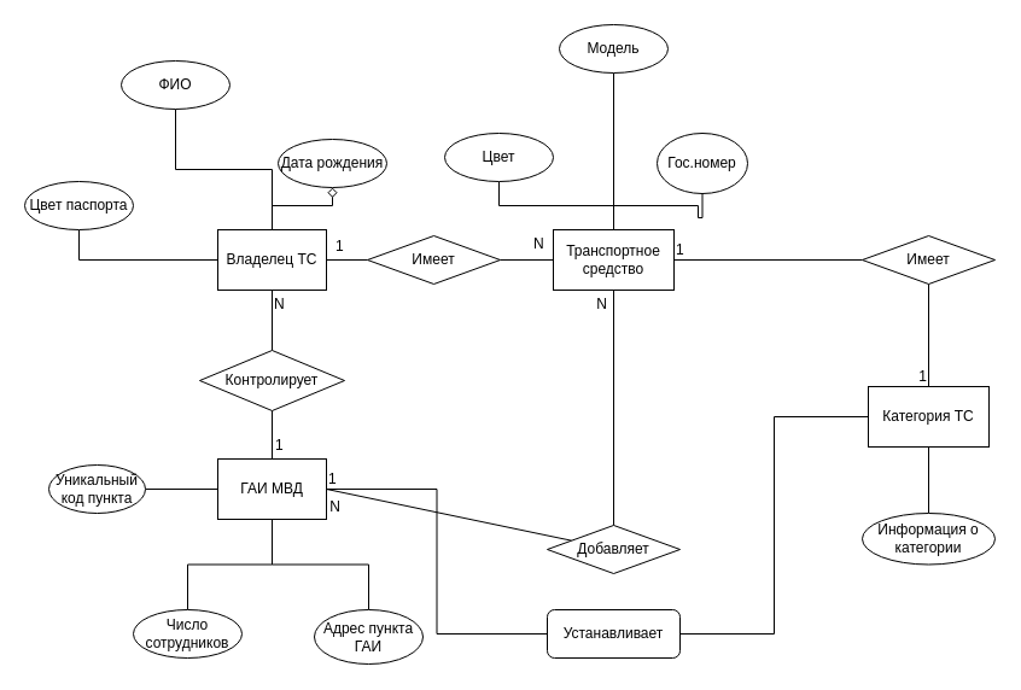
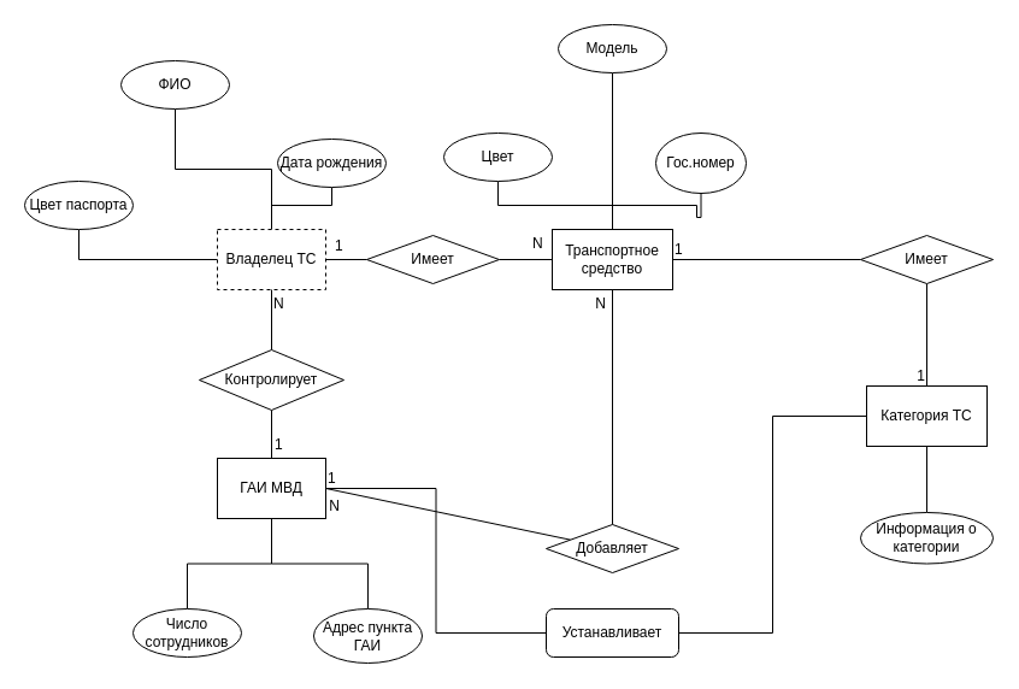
  <mxCell id="0" />
  <mxCell id="1" parent="0" />
  <mxCell id="2" style="edgeStyle=orthogonalEdgeStyle;rounded=0;orthogonalLoop=1;jettySize=auto;html=1;entryX=0.5;entryY=1;entryDx=0;entryDy=0;endArrow=none;endFill=0;" parent="1" source="6" target="17" edge="1"><mxGeometry relative="1" as="geometry" /></mxCell>
- <mxCell id="3" style="edgeStyle=orthogonalEdgeStyle;rounded=0;orthogonalLoop=1;jettySize=auto;html=1;entryX=0.5;entryY=1;entryDx=0;entryDy=0;endArrow=diamond;endFill=0;" parent="1" source="6" target="18" edge="1"><mxGeometry relative="1" as="geometry" /></mxCell>
+ <mxCell id="3" style="edgeStyle=orthogonalEdgeStyle;rounded=0;orthogonalLoop=1;jettySize=auto;html=1;entryX=0.5;entryY=1;entryDx=0;entryDy=0;endArrow=none;endFill=0;" parent="1" source="6" target="18" edge="1"><mxGeometry relative="1" as="geometry" /></mxCell>
  <mxCell id="4" style="edgeStyle=orthogonalEdgeStyle;rounded=0;orthogonalLoop=1;jettySize=auto;html=1;entryX=0.5;entryY=1;entryDx=0;entryDy=0;endArrow=none;endFill=0;" parent="1" source="6" target="19" edge="1"><mxGeometry relative="1" as="geometry" /></mxCell>
  <mxCell id="5" value="" style="edgeStyle=orthogonalEdgeStyle;rounded=0;orthogonalLoop=1;jettySize=auto;html=1;endArrow=none;endFill=0;" parent="1" source="6" target="32" edge="1"><mxGeometry relative="1" as="geometry" /></mxCell>
- <mxCell id="6" value="Владелец ТС" style="rounded=0;whiteSpace=wrap;html=1;" parent="1" vertex="1"><mxGeometry x="180" y="190" width="90" height="50" as="geometry" /></mxCell>
+ <mxCell id="6" value="Владелец ТС" style="rounded=0;whiteSpace=wrap;html=1;dashed=1;" parent="1" vertex="1"><mxGeometry x="180" y="190" width="90" height="50" as="geometry" /></mxCell>
  <mxCell id="7" style="edgeStyle=orthogonalEdgeStyle;rounded=0;orthogonalLoop=1;jettySize=auto;html=1;entryX=0.5;entryY=0;entryDx=0;entryDy=0;endArrow=none;endFill=0;" parent="1" source="12" target="20" edge="1"><mxGeometry relative="1" as="geometry" /></mxCell>
- <mxCell id="8" style="edgeStyle=orthogonalEdgeStyle;rounded=0;orthogonalLoop=1;jettySize=auto;html=1;entryX=1;entryY=0.5;entryDx=0;entryDy=0;endArrow=none;endFill=0;" parent="1" source="12" target="22" edge="1"><mxGeometry relative="1" as="geometry" /></mxCell>
  <mxCell id="9" value="" style="edgeStyle=orthogonalEdgeStyle;rounded=0;orthogonalLoop=1;jettySize=auto;html=1;endArrow=none;endFill=0;" parent="1" source="12" target="24" edge="1"><mxGeometry relative="1" as="geometry" /></mxCell>
  <mxCell id="10" style="edgeStyle=orthogonalEdgeStyle;rounded=0;orthogonalLoop=1;jettySize=auto;html=1;entryX=0.5;entryY=0;entryDx=0;entryDy=0;endArrow=none;endFill=0;" parent="1" source="12" target="21" edge="1"><mxGeometry relative="1" as="geometry" /></mxCell>
  <mxCell id="11" style="edgeStyle=orthogonalEdgeStyle;rounded=0;orthogonalLoop=1;jettySize=auto;html=1;entryX=0;entryY=0.5;entryDx=0;entryDy=0;endArrow=none;endFill=0;" parent="1" source="12" target="48" edge="1"><mxGeometry relative="1" as="geometry" /></mxCell>
  <mxCell id="12" value="ГАИ МВД" style="rounded=0;whiteSpace=wrap;html=1;" parent="1" vertex="1"><mxGeometry x="180" y="380" width="90" height="50" as="geometry" /></mxCell>
  <mxCell id="13" value="" style="edgeStyle=orthogonalEdgeStyle;rounded=0;orthogonalLoop=1;jettySize=auto;html=1;endArrow=none;endFill=0;" parent="1" source="16" target="25" edge="1"><mxGeometry relative="1" as="geometry" /></mxCell>
  <mxCell id="14" style="edgeStyle=orthogonalEdgeStyle;rounded=0;orthogonalLoop=1;jettySize=auto;html=1;entryX=0.5;entryY=1;entryDx=0;entryDy=0;endArrow=none;endFill=0;" parent="1" source="16" target="27" edge="1"><mxGeometry relative="1" as="geometry" /></mxCell>
  <mxCell id="15" style="edgeStyle=orthogonalEdgeStyle;rounded=0;orthogonalLoop=1;jettySize=auto;html=1;endArrow=none;endFill=0;" parent="1" source="16" target="26" edge="1"><mxGeometry relative="1" as="geometry" /></mxCell>
  <mxCell id="16" value="Транспортное средство" style="rounded=0;whiteSpace=wrap;html=1;" parent="1" vertex="1"><mxGeometry x="458" y="190" width="100" height="50" as="geometry" /></mxCell>
  <mxCell id="17" value="ФИО" style="ellipse;whiteSpace=wrap;html=1;" parent="1" vertex="1"><mxGeometry x="100" y="50" width="90" height="40" as="geometry" /></mxCell>
  <mxCell id="18" value="Дата рождения" style="ellipse;whiteSpace=wrap;html=1;" parent="1" vertex="1"><mxGeometry x="230" y="115" width="90" height="40" as="geometry" /></mxCell>
  <mxCell id="19" value="Цвет паспорта" style="ellipse;whiteSpace=wrap;html=1;" parent="1" vertex="1"><mxGeometry x="20" y="150" width="90" height="40" as="geometry" /></mxCell>
  <mxCell id="20" value="Адрес пункта ГАИ" style="ellipse;whiteSpace=wrap;html=1;" parent="1" vertex="1"><mxGeometry x="260" y="505" width="90" height="45" as="geometry" /></mxCell>
  <mxCell id="21" value="Число сотрудников" style="ellipse;whiteSpace=wrap;html=1;" parent="1" vertex="1"><mxGeometry x="110" y="505" width="90" height="40" as="geometry" /></mxCell>
- <mxCell id="22" value="Уникальный код пункта" style="ellipse;whiteSpace=wrap;html=1;" parent="1" vertex="1"><mxGeometry x="40" y="385" width="80" height="40" as="geometry" /></mxCell>
  <mxCell id="23" value="" style="edgeStyle=orthogonalEdgeStyle;rounded=0;orthogonalLoop=1;jettySize=auto;html=1;endArrow=none;endFill=0;" parent="1" source="24" target="6" edge="1"><mxGeometry relative="1" as="geometry" /></mxCell>
  <mxCell id="24" value="Контролирует" style="rhombus;whiteSpace=wrap;html=1;" parent="1" vertex="1"><mxGeometry x="165" y="290" width="120" height="50" as="geometry" /></mxCell>
  <mxCell id="25" value="Гос.номер" style="ellipse;whiteSpace=wrap;html=1;" parent="1" vertex="1"><mxGeometry x="544" y="110" width="75" height="50" as="geometry" /></mxCell>
  <mxCell id="26" value="Модель" style="ellipse;whiteSpace=wrap;html=1;" parent="1" vertex="1"><mxGeometry x="463" y="20" width="90" height="40" as="geometry" /></mxCell>
  <mxCell id="27" value="Цвет" style="ellipse;whiteSpace=wrap;html=1;" parent="1" vertex="1"><mxGeometry x="368" y="110" width="90" height="40" as="geometry" /></mxCell>
  <mxCell id="28" style="edgeStyle=orthogonalEdgeStyle;rounded=0;orthogonalLoop=1;jettySize=auto;html=1;entryX=0.5;entryY=0;entryDx=0;entryDy=0;endArrow=none;endFill=0;" parent="1" source="29" target="30" edge="1"><mxGeometry relative="1" as="geometry" /></mxCell>
  <mxCell id="29" value="Категория ТС" style="rounded=0;whiteSpace=wrap;html=1;" parent="1" vertex="1"><mxGeometry x="719" y="320" width="100" height="50" as="geometry" /></mxCell>
  <mxCell id="30" value="Информация о категории" style="ellipse;whiteSpace=wrap;html=1;" parent="1" vertex="1"><mxGeometry x="714" y="425" width="110" height="42.5" as="geometry" /></mxCell>
  <mxCell id="31" value="" style="edgeStyle=orthogonalEdgeStyle;rounded=0;orthogonalLoop=1;jettySize=auto;html=1;endArrow=none;endFill=0;" parent="1" source="32" target="16" edge="1"><mxGeometry relative="1" as="geometry" /></mxCell>
  <mxCell id="32" value="Имеет" style="rhombus;whiteSpace=wrap;html=1;" parent="1" vertex="1"><mxGeometry x="304" y="195" width="110" height="40" as="geometry" /></mxCell>
  <mxCell id="33" value="" style="endArrow=none;html=1;rounded=0;entryX=0.5;entryY=0;entryDx=0;entryDy=0;" parent="1" source="37" target="29" edge="1"><mxGeometry relative="1" as="geometry"><mxPoint x="520" y="344.57" as="sourcePoint" /><mxPoint x="680" y="344.57" as="targetPoint" /></mxGeometry></mxCell>
  <mxCell id="34" value="1" style="resizable=0;html=1;whiteSpace=wrap;align=right;verticalAlign=bottom;" parent="33" connectable="0" vertex="1"><mxGeometry x="1" relative="1" as="geometry" /></mxCell>
  <mxCell id="35" value="" style="endArrow=none;html=1;rounded=0;exitX=1;exitY=0.5;exitDx=0;exitDy=0;" parent="1" source="16" target="37" edge="1"><mxGeometry relative="1" as="geometry"><mxPoint x="520" y="344.57" as="sourcePoint" /><mxPoint x="680" y="344.57" as="targetPoint" /></mxGeometry></mxCell>
  <mxCell id="36" value="1" style="resizable=0;html=1;whiteSpace=wrap;align=left;verticalAlign=bottom;" parent="35" connectable="0" vertex="1"><mxGeometry x="-1" relative="1" as="geometry" /></mxCell>
  <mxCell id="37" value="Имеет" style="rhombus;whiteSpace=wrap;html=1;" parent="1" vertex="1"><mxGeometry x="714" y="195" width="110" height="40" as="geometry" /></mxCell>
  <mxCell id="38" value="" style="endArrow=none;html=1;rounded=0;entryX=0.5;entryY=1;entryDx=0;entryDy=0;" parent="1" source="42" target="16" edge="1"><mxGeometry relative="1" as="geometry"><mxPoint x="430" y="350" as="sourcePoint" /><mxPoint x="590" y="350" as="targetPoint" /></mxGeometry></mxCell>
  <mxCell id="39" value="N" style="resizable=0;html=1;whiteSpace=wrap;align=right;verticalAlign=bottom;" parent="38" connectable="0" vertex="1"><mxGeometry x="1" relative="1" as="geometry"><mxPoint x="-4" y="20" as="offset" /></mxGeometry></mxCell>
  <mxCell id="40" value="" style="endArrow=none;html=1;rounded=0;exitX=1;exitY=0.5;exitDx=0;exitDy=0;" parent="1" source="12" target="42" edge="1"><mxGeometry relative="1" as="geometry"><mxPoint x="280" y="405" as="sourcePoint" /><mxPoint x="590" y="350" as="targetPoint" /></mxGeometry></mxCell>
  <mxCell id="41" value="1" style="resizable=0;html=1;whiteSpace=wrap;align=left;verticalAlign=bottom;" parent="40" connectable="0" vertex="1"><mxGeometry x="-1" relative="1" as="geometry" /></mxCell>
  <mxCell id="42" value="Добавляет" style="rhombus;whiteSpace=wrap;html=1;" parent="1" vertex="1"><mxGeometry x="453" y="435" width="110" height="40" as="geometry" /></mxCell>
  <mxCell id="43" value="1" style="resizable=0;html=1;whiteSpace=wrap;align=left;verticalAlign=bottom;" parent="1" connectable="0" vertex="1"><mxGeometry x="280" y="415" as="geometry"><mxPoint x="-54" y="-38" as="offset" /></mxGeometry></mxCell>
  <mxCell id="44" value="N" style="resizable=0;html=1;whiteSpace=wrap;align=left;verticalAlign=bottom;" parent="1" connectable="0" vertex="1"><mxGeometry x="225" y="260" as="geometry" /></mxCell>
  <mxCell id="45" value="N" style="resizable=0;html=1;whiteSpace=wrap;align=left;verticalAlign=bottom;" parent="1" connectable="0" vertex="1"><mxGeometry x="440" y="210" as="geometry" /></mxCell>
  <mxCell id="46" value="1" style="resizable=0;html=1;whiteSpace=wrap;align=left;verticalAlign=bottom;" parent="1" connectable="0" vertex="1"><mxGeometry x="330" y="250" as="geometry"><mxPoint x="-54" y="-38" as="offset" /></mxGeometry></mxCell>
  <mxCell id="47" style="edgeStyle=orthogonalEdgeStyle;rounded=0;orthogonalLoop=1;jettySize=auto;html=1;entryX=0;entryY=0.5;entryDx=0;entryDy=0;endArrow=none;endFill=0;" parent="1" source="48" target="29" edge="1"><mxGeometry relative="1" as="geometry" /></mxCell>
  <mxCell id="48" value="Устанавливает" style="whiteSpace=wrap;html=1;rounded=1;" parent="1" vertex="1"><mxGeometry x="453" y="505" width="110" height="40" as="geometry" /></mxCell>
  <mxCell id="49" value="N" style="resizable=0;html=1;whiteSpace=wrap;align=right;verticalAlign=bottom;" parent="1" connectable="0" vertex="1"><mxGeometry x="414" y="320.003" as="geometry"><mxPoint x="-131" y="108" as="offset" /></mxGeometry></mxCell>
